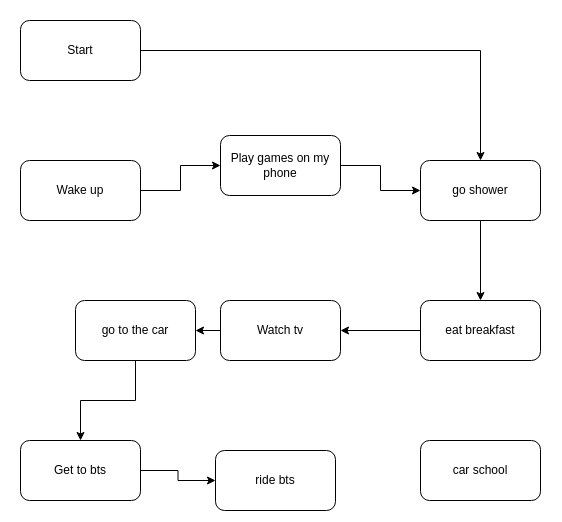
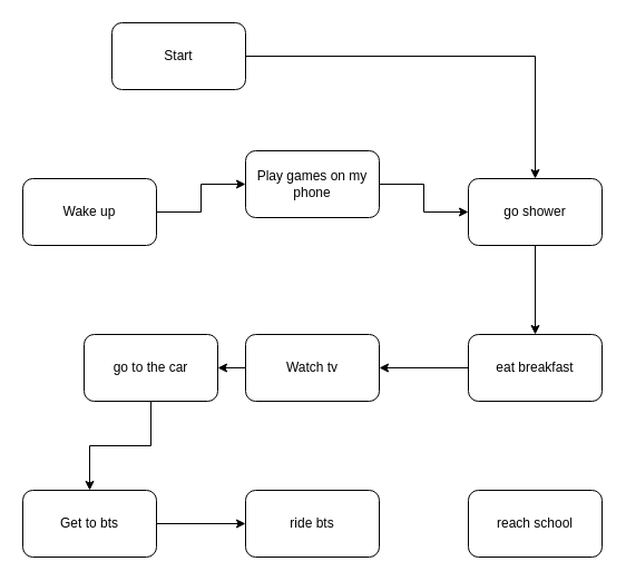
  <mxCell id="0" />
  <mxCell id="1" parent="0" />
  <mxCell id="2" value="" style="edgeStyle=orthogonalEdgeStyle;rounded=0;orthogonalLoop=1;jettySize=auto;html=1;" edge="1" parent="1" source="3" target="9"><mxGeometry relative="1" as="geometry" /></mxCell>
- <mxCell id="3" value="Start" style="rounded=1;whiteSpace=wrap;html=1;" vertex="1" parent="1"><mxGeometry x="20" y="20" width="120" height="60" as="geometry" /></mxCell>
+ <mxCell id="3" value="Start" style="rounded=1;whiteSpace=wrap;html=1;" vertex="1" parent="1"><mxGeometry x="100" y="20" width="120" height="60" as="geometry" /></mxCell>
  <mxCell id="4" value="" style="edgeStyle=orthogonalEdgeStyle;rounded=0;orthogonalLoop=1;jettySize=auto;html=1;" edge="1" parent="1" source="5" target="7"><mxGeometry relative="1" as="geometry" /></mxCell>
  <mxCell id="5" value="Wake up" style="whiteSpace=wrap;html=1;rounded=1;" vertex="1" parent="1"><mxGeometry x="20" y="160" width="120" height="60" as="geometry" /></mxCell>
  <mxCell id="6" value="" style="edgeStyle=orthogonalEdgeStyle;rounded=0;orthogonalLoop=1;jettySize=auto;html=1;" edge="1" parent="1" source="7" target="9"><mxGeometry relative="1" as="geometry" /></mxCell>
  <mxCell id="7" value="Play games on my phone" style="whiteSpace=wrap;html=1;rounded=1;" vertex="1" parent="1"><mxGeometry x="220" y="135" width="120" height="60" as="geometry" /></mxCell>
  <mxCell id="8" value="" style="edgeStyle=orthogonalEdgeStyle;rounded=0;orthogonalLoop=1;jettySize=auto;html=1;" edge="1" parent="1" source="9" target="11"><mxGeometry relative="1" as="geometry" /></mxCell>
  <mxCell id="9" value="go shower" style="whiteSpace=wrap;html=1;rounded=1;" vertex="1" parent="1"><mxGeometry x="420" y="160" width="120" height="60" as="geometry" /></mxCell>
  <mxCell id="10" value="" style="edgeStyle=orthogonalEdgeStyle;rounded=0;orthogonalLoop=1;jettySize=auto;html=1;" edge="1" parent="1" source="11" target="13"><mxGeometry relative="1" as="geometry" /></mxCell>
  <mxCell id="11" value="eat breakfast" style="whiteSpace=wrap;html=1;rounded=1;" vertex="1" parent="1"><mxGeometry x="420" y="300" width="120" height="60" as="geometry" /></mxCell>
  <mxCell id="12" value="" style="edgeStyle=orthogonalEdgeStyle;rounded=0;orthogonalLoop=1;jettySize=auto;html=1;" edge="1" parent="1" source="13" target="15"><mxGeometry relative="1" as="geometry" /></mxCell>
  <mxCell id="13" value="Watch tv" style="whiteSpace=wrap;html=1;rounded=1;" vertex="1" parent="1"><mxGeometry x="220" y="300" width="120" height="60" as="geometry" /></mxCell>
  <mxCell id="14" value="" style="edgeStyle=orthogonalEdgeStyle;rounded=0;orthogonalLoop=1;jettySize=auto;html=1;" edge="1" parent="1" source="15" target="17"><mxGeometry relative="1" as="geometry" /></mxCell>
  <mxCell id="15" value="go to the car" style="whiteSpace=wrap;html=1;rounded=1;" vertex="1" parent="1"><mxGeometry x="75" y="300" width="120" height="60" as="geometry" /></mxCell>
  <mxCell id="16" value="" style="edgeStyle=orthogonalEdgeStyle;rounded=0;orthogonalLoop=1;jettySize=auto;html=1;" edge="1" parent="1" source="17" target="18"><mxGeometry relative="1" as="geometry" /></mxCell>
  <mxCell id="17" value="Get to bts" style="whiteSpace=wrap;html=1;rounded=1;" vertex="1" parent="1"><mxGeometry x="20" y="440" width="120" height="60" as="geometry" /></mxCell>
- <mxCell id="18" value="ride bts" style="whiteSpace=wrap;html=1;rounded=1;" vertex="1" parent="1"><mxGeometry x="215" y="450" width="120" height="60" as="geometry" /></mxCell>
- <mxCell id="19" value="car school" style="whiteSpace=wrap;html=1;rounded=1;" vertex="1" parent="1"><mxGeometry x="420" y="440" width="120" height="60" as="geometry" /></mxCell>
+ <mxCell id="18" value="ride bts" style="whiteSpace=wrap;html=1;rounded=1;" vertex="1" parent="1"><mxGeometry x="220" y="440" width="120" height="60" as="geometry" /></mxCell>
+ <mxCell id="19" value="reach school" style="whiteSpace=wrap;html=1;rounded=1;" vertex="1" parent="1"><mxGeometry x="420" y="440" width="120" height="60" as="geometry" /></mxCell>
